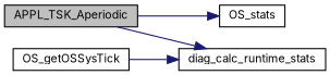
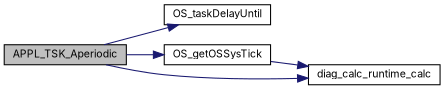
  digraph {
    fontname=Inter
    rankdir=LR
    node [color=black fillcolor=white fontname=Inter fontsize=10 shape=record style=filled]
    edge [color=midnightblue fontname=Inter fontsize=10 labelfontname=Helvetica labelfontsize=10 style=solid]
    n1 [fillcolor=grey75 fontcolor=black height=0.2 label=APPL_TSK_Aperiodic width=0.4]
-   n2 [height=0.2 label=OS_stats width=0.4]
+   n2 [height=0.2 label=OS_taskDelayUntil width=0.4]
    n3 [height=0.2 label=OS_getOSSysTick width=0.4]
-   n4 [height=0.2 label=diag_calc_runtime_stats width=0.4]
+   n4 [height=0.2 label=diag_calc_runtime_calc width=0.4]
    n1 -> n2
+   n1 -> n3
    n1 -> n4
    n3 -> n4
  }
